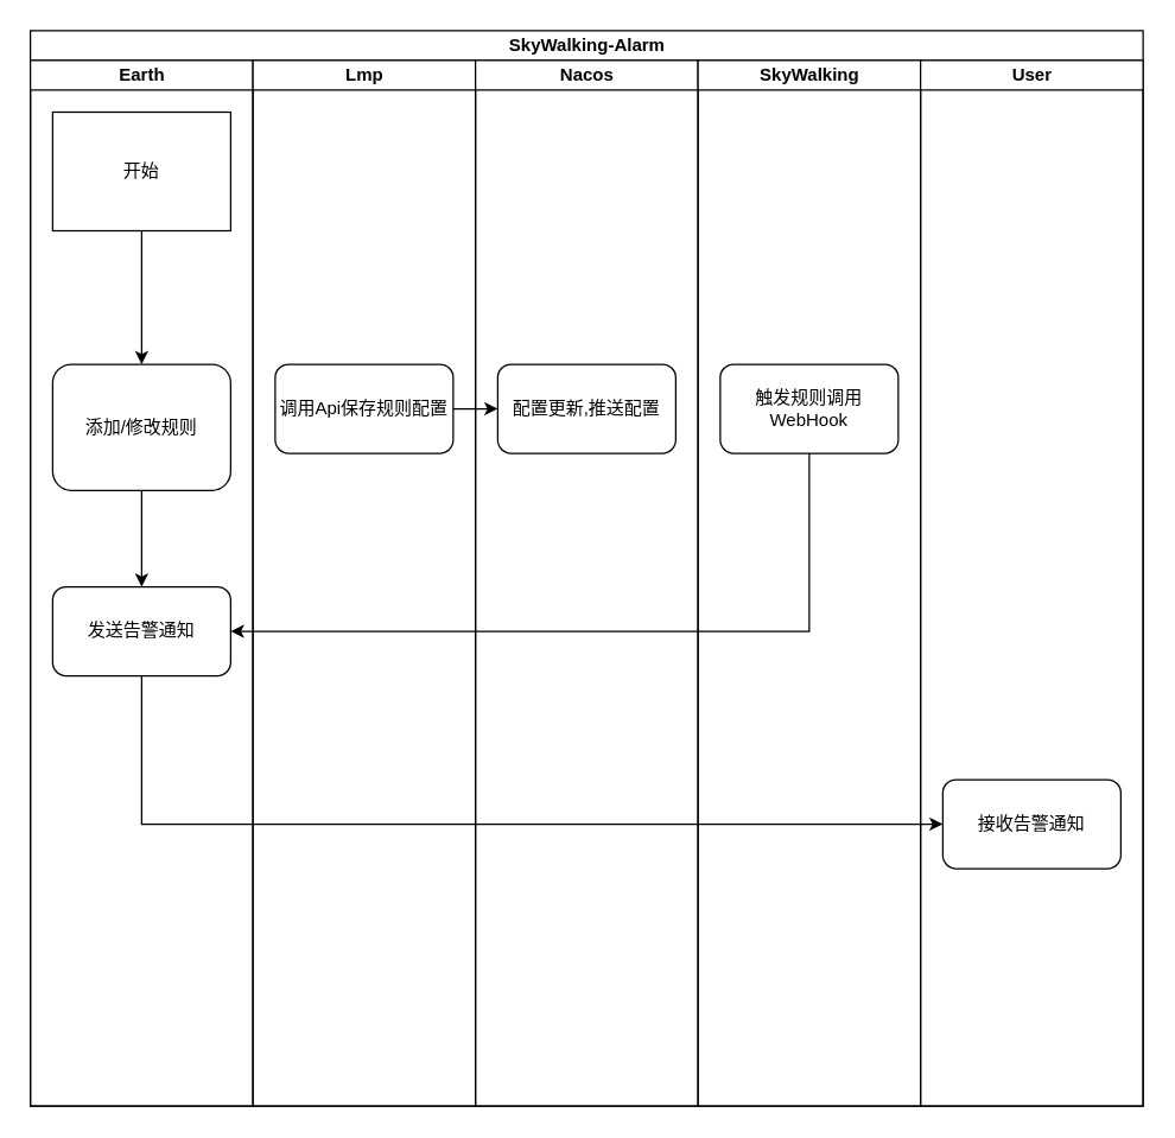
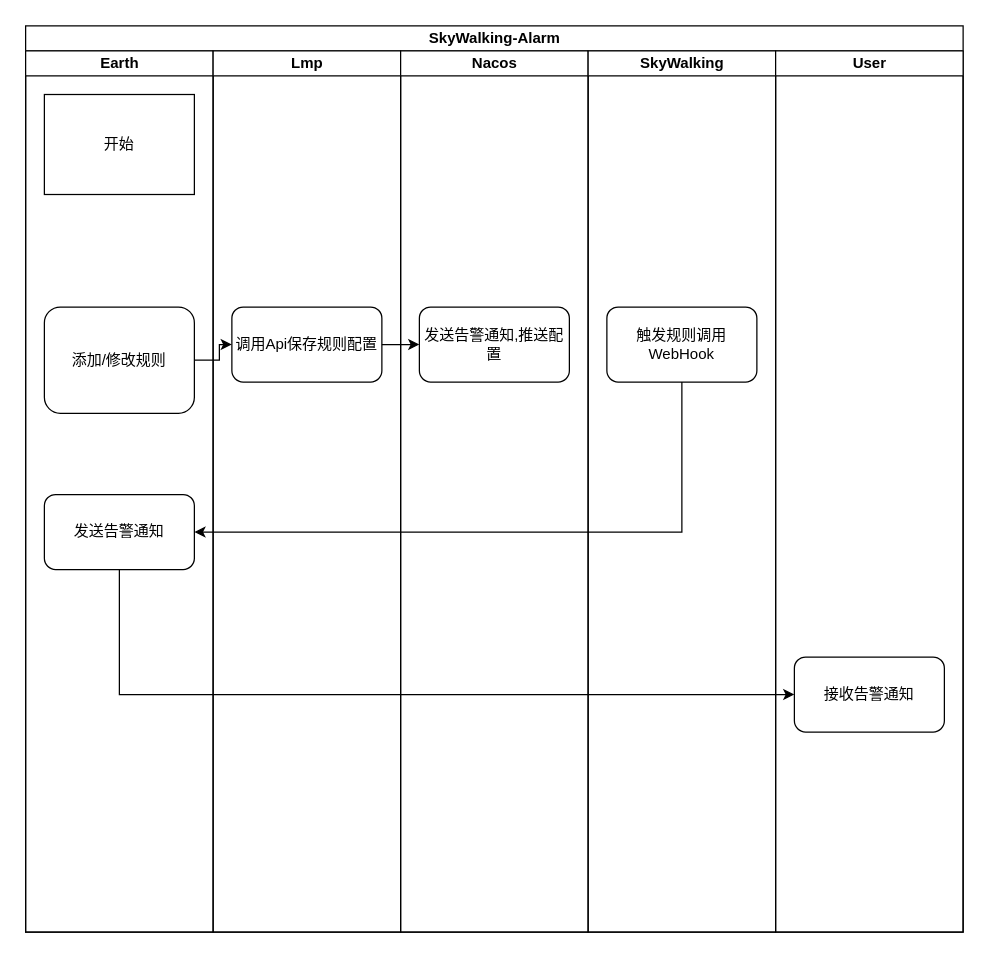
  <mxCell id="0" />
  <mxCell id="1" parent="0" />
  <mxCell id="2" value="SkyWalking-Alarm" style="swimlane;childLayout=stackLayout;resizeParent=1;resizeParentMax=0;startSize=20;html=1;" vertex="1" parent="1"><mxGeometry x="20" y="20" width="750" height="725" as="geometry" /></mxCell>
  <mxCell id="3" value="Earth" style="swimlane;startSize=20;html=1;" vertex="1" parent="2"><mxGeometry y="20" width="150" height="705" as="geometry" /></mxCell>
- <mxCell id="4" value="" style="edgeStyle=orthogonalEdgeStyle;rounded=0;orthogonalLoop=1;jettySize=auto;html=1;" edge="1" parent="3" source="5" target="6"><mxGeometry relative="1" as="geometry" /></mxCell>
  <mxCell id="5" value="开始" style="whiteSpace=wrap;html=1;rounded=0;" vertex="1" parent="3"><mxGeometry x="15" y="35" width="120" height="80" as="geometry" /></mxCell>
  <mxCell id="6" value="添加/修改规则" style="rounded=1;whiteSpace=wrap;html=1;" vertex="1" parent="3"><mxGeometry x="15" y="205" width="120" height="85" as="geometry" /></mxCell>
  <mxCell id="7" value="发送告警通知" style="rounded=1;whiteSpace=wrap;html=1;" vertex="1" parent="3"><mxGeometry x="15" y="355" width="120" height="60" as="geometry" /></mxCell>
  <mxCell id="8" value="Lmp" style="swimlane;startSize=20;html=1;" vertex="1" parent="2"><mxGeometry x="150" y="20" width="150" height="705" as="geometry" /></mxCell>
  <mxCell id="9" value="调用Api保存规则配置" style="rounded=1;whiteSpace=wrap;html=1;" vertex="1" parent="8"><mxGeometry x="15" y="205" width="120" height="60" as="geometry" /></mxCell>
  <mxCell id="10" value="Nacos" style="swimlane;startSize=20;html=1;" vertex="1" parent="2"><mxGeometry x="300" y="20" width="150" height="705" as="geometry" /></mxCell>
- <mxCell id="11" value="配置更新,推送配置" style="rounded=1;whiteSpace=wrap;html=1;" vertex="1" parent="10"><mxGeometry x="15" y="205" width="120" height="60" as="geometry" /></mxCell>
+ <mxCell id="11" value="发送告警通知,推送配置" style="rounded=1;whiteSpace=wrap;html=1;" vertex="1" parent="10"><mxGeometry x="15" y="205" width="120" height="60" as="geometry" /></mxCell>
  <mxCell id="12" value="SkyWalking" style="swimlane;startSize=20;html=1;" vertex="1" parent="2"><mxGeometry x="450" y="20" width="150" height="705" as="geometry" /></mxCell>
  <mxCell id="13" value="触发规则调用WebHook" style="rounded=1;whiteSpace=wrap;html=1;" vertex="1" parent="12"><mxGeometry x="15" y="205" width="120" height="60" as="geometry" /></mxCell>
  <mxCell id="14" value="User" style="swimlane;startSize=20;html=1;" vertex="1" parent="2"><mxGeometry x="600" y="20" width="150" height="705" as="geometry" /></mxCell>
  <mxCell id="15" value="接收告警通知" style="rounded=1;whiteSpace=wrap;html=1;" vertex="1" parent="14"><mxGeometry x="15" y="485" width="120" height="60" as="geometry" /></mxCell>
- <mxCell id="16" value="" style="edgeStyle=orthogonalEdgeStyle;rounded=0;orthogonalLoop=1;jettySize=auto;html=1;" edge="1" parent="2" source="6" target="7"><mxGeometry relative="1" as="geometry" /></mxCell>
+ <mxCell id="16" value="" style="edgeStyle=orthogonalEdgeStyle;rounded=0;orthogonalLoop=1;jettySize=auto;html=1;" edge="1" parent="2" source="6" target="9"><mxGeometry relative="1" as="geometry" /></mxCell>
  <mxCell id="17" value="" style="edgeStyle=orthogonalEdgeStyle;rounded=0;orthogonalLoop=1;jettySize=auto;html=1;" edge="1" parent="2" source="9" target="11"><mxGeometry relative="1" as="geometry" /></mxCell>
  <mxCell id="18" value="" style="edgeStyle=orthogonalEdgeStyle;rounded=0;orthogonalLoop=1;jettySize=auto;html=1;" edge="1" parent="2" source="13" target="7"><mxGeometry relative="1" as="geometry"><Array as="points"><mxPoint x="525" y="405" /></Array></mxGeometry></mxCell>
  <mxCell id="19" value="" style="edgeStyle=orthogonalEdgeStyle;rounded=0;orthogonalLoop=1;jettySize=auto;html=1;" edge="1" parent="2" source="7" target="15"><mxGeometry relative="1" as="geometry"><Array as="points"><mxPoint x="75" y="535" /></Array></mxGeometry></mxCell>
